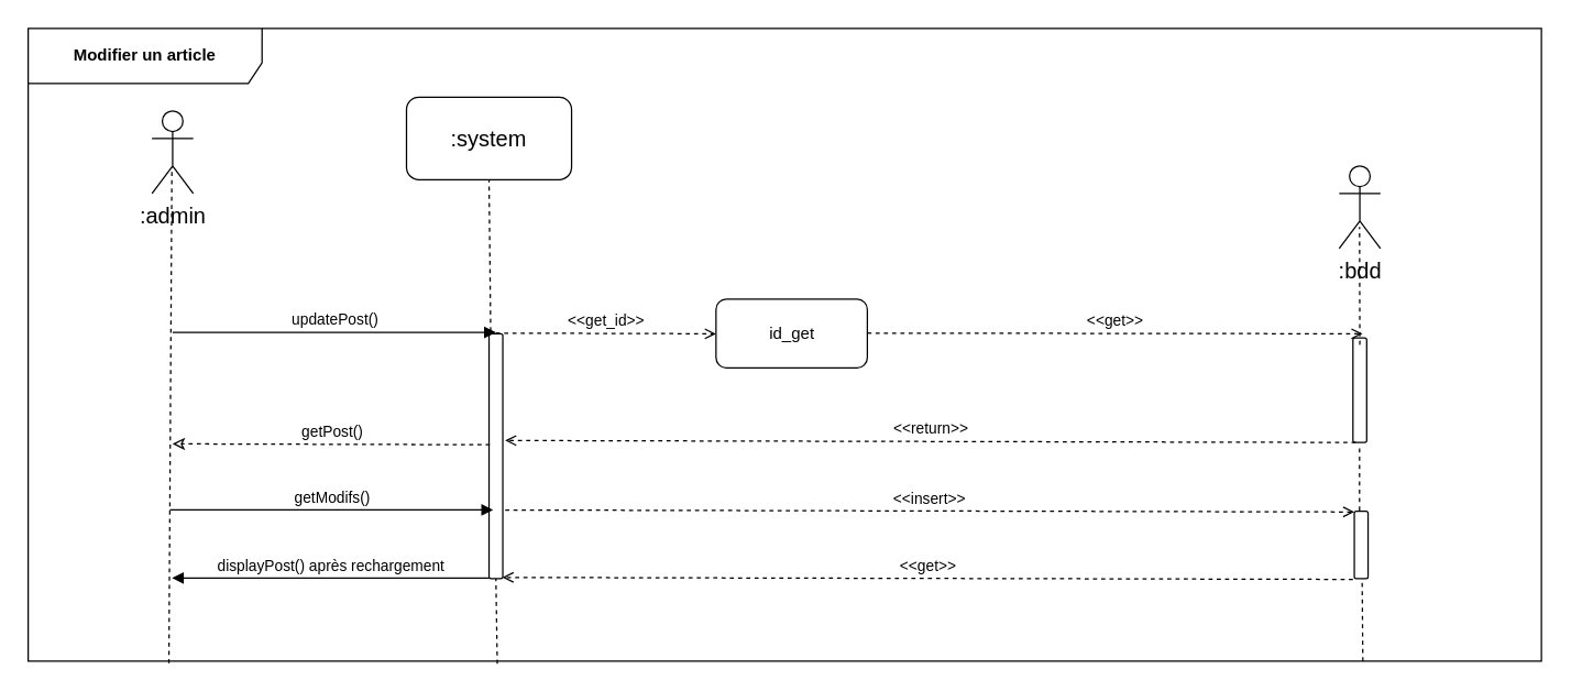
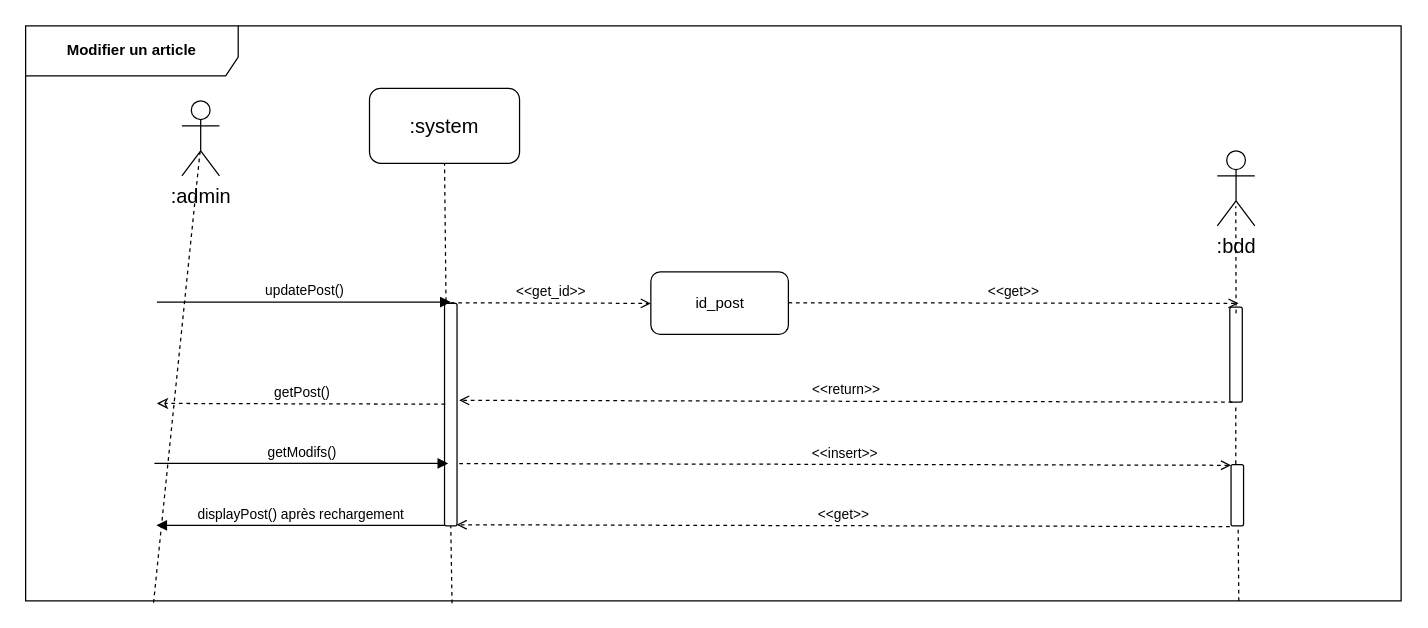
  <mxCell id="0" />
  <mxCell id="1" parent="0" />
  <mxCell id="2" value="Modifier un article" style="shape=umlFrame;whiteSpace=wrap;html=1;width=170;height=40;fontStyle=1;labelBackgroundColor=#ffffff;labelBorderColor=none;gradientColor=none;swimlaneFillColor=none;shadow=0;strokeColor=#000000;" vertex="1" parent="1"><mxGeometry x="20" y="20" width="1100" height="460" as="geometry" /></mxCell>
- <mxCell id="3" value=":admin" style="shape=umlActor;verticalLabelPosition=bottom;labelBackgroundColor=#ffffff;verticalAlign=top;html=1;shadow=0;strokeColor=#000000;gradientColor=none;fontSize=16;align=center;" vertex="1" parent="1"><mxGeometry x="110" y="80" width="30" height="60" as="geometry" /></mxCell>
+ <mxCell id="3" value=":admin" style="shape=umlActor;verticalLabelPosition=bottom;labelBackgroundColor=#ffffff;verticalAlign=top;html=1;shadow=0;strokeColor=#000000;gradientColor=none;fontSize=16;align=center;" vertex="1" parent="1"><mxGeometry x="145" y="80" width="30" height="60" as="geometry" /></mxCell>
  <mxCell id="4" value=":system" style="rounded=1;whiteSpace=wrap;html=1;shadow=0;labelBackgroundColor=#ffffff;strokeColor=#000000;gradientColor=none;fontSize=16;align=center;" vertex="1" parent="1"><mxGeometry x="295" y="70" width="120" height="60" as="geometry" /></mxCell>
  <mxCell id="5" value="" style="endArrow=none;dashed=1;html=1;fontSize=16;entryX=0.482;entryY=0.683;entryDx=0;entryDy=0;entryPerimeter=0;exitX=0.093;exitY=1.003;exitDx=0;exitDy=0;exitPerimeter=0;" edge="1" parent="1" source="2" target="3"><mxGeometry width="50" height="50" relative="1" as="geometry"><mxPoint x="124" y="482" as="sourcePoint" /><mxPoint x="70" y="500" as="targetPoint" /></mxGeometry></mxCell>
  <mxCell id="6" value="" style="endArrow=none;dashed=1;html=1;fontSize=16;entryX=0.5;entryY=1;entryDx=0;entryDy=0;exitX=0.31;exitY=1;exitDx=0;exitDy=0;exitPerimeter=0;" edge="1" parent="1" source="10" target="4"><mxGeometry width="50" height="50" relative="1" as="geometry"><mxPoint x="131.2" y="532.88" as="sourcePoint" /><mxPoint x="360" y="181" as="targetPoint" /></mxGeometry></mxCell>
  <mxCell id="7" value=":bdd" style="shape=umlActor;verticalLabelPosition=bottom;labelBackgroundColor=#ffffff;verticalAlign=top;html=1;shadow=0;strokeColor=#000000;gradientColor=none;fontSize=16;align=center;" vertex="1" parent="1"><mxGeometry x="973" y="120" width="30" height="60" as="geometry" /></mxCell>
- <mxCell id="8" value="id_get" style="html=1;gradientColor=none;rounded=1;" vertex="1" parent="1"><mxGeometry x="520" y="216.794" width="110" height="50" as="geometry" /></mxCell>
+ <mxCell id="8" value="id_post" style="html=1;gradientColor=none;rounded=1;" vertex="1" parent="1"><mxGeometry x="520" y="216.794" width="110" height="50" as="geometry" /></mxCell>
  <mxCell id="9" value="&amp;lt;&amp;lt;get_id&amp;gt;&amp;gt;" style="html=1;verticalAlign=bottom;endArrow=open;fontSize=11;dashed=1;endFill=0;" edge="1" parent="1"><mxGeometry width="80" relative="1" as="geometry"><mxPoint x="360" y="241.5" as="sourcePoint" /><mxPoint x="520" y="242" as="targetPoint" /></mxGeometry></mxCell>
  <mxCell id="10" value="" style="html=1;points=[];perimeter=orthogonalPerimeter;rounded=1;gradientColor=none;" vertex="1" parent="1"><mxGeometry x="355" y="242" width="10" height="178" as="geometry" /></mxCell>
  <mxCell id="11" value="" style="endArrow=none;dashed=1;html=1;fontSize=16;entryX=0.5;entryY=1;entryDx=0;entryDy=0;exitX=0.31;exitY=1.004;exitDx=0;exitDy=0;exitPerimeter=0;" edge="1" parent="1" source="2" target="10"><mxGeometry width="50" height="50" relative="1" as="geometry"><mxPoint x="360" y="400" as="sourcePoint" /><mxPoint x="360" y="140" as="targetPoint" /></mxGeometry></mxCell>
  <mxCell id="12" value="updatePost()" style="html=1;verticalAlign=bottom;endArrow=block;fontSize=11;" edge="1" parent="1"><mxGeometry width="80" relative="1" as="geometry"><mxPoint x="125" y="241" as="sourcePoint" /><mxPoint x="360" y="241" as="targetPoint" /></mxGeometry></mxCell>
  <mxCell id="13" value="" style="html=1;points=[];perimeter=orthogonalPerimeter;rounded=1;gradientColor=none;" vertex="1" parent="1"><mxGeometry x="983" y="245" width="10" height="76" as="geometry" /></mxCell>
  <mxCell id="14" value="&amp;lt;&amp;lt;get&amp;gt;&amp;gt;" style="html=1;verticalAlign=bottom;endArrow=open;fontSize=11;dashed=1;endFill=0;" edge="1" parent="1"><mxGeometry width="80" relative="1" as="geometry"><mxPoint x="630" y="241.5" as="sourcePoint" /><mxPoint x="990" y="242" as="targetPoint" /></mxGeometry></mxCell>
  <mxCell id="15" value="&amp;lt;&amp;lt;return&amp;gt;&amp;gt;" style="html=1;verticalAlign=bottom;endArrow=open;fontSize=11;dashed=1;endFill=0;entryX=1.168;entryY=0.713;entryDx=0;entryDy=0;entryPerimeter=0;exitX=0.146;exitY=0.999;exitDx=0;exitDy=0;exitPerimeter=0;" edge="1" parent="1"><mxGeometry width="80" relative="1" as="geometry"><mxPoint x="985" y="321" as="sourcePoint" /><mxPoint x="366.68" y="319.56" as="targetPoint" /></mxGeometry></mxCell>
  <mxCell id="16" value="getPost()" style="html=1;verticalAlign=bottom;endArrow=classic;fontSize=11;exitX=0.057;exitY=0.453;exitDx=0;exitDy=0;exitPerimeter=0;dashed=1;endFill=0;" edge="1" parent="1" source="10"><mxGeometry width="80" relative="1" as="geometry"><mxPoint x="135" y="251" as="sourcePoint" /><mxPoint x="125" y="322" as="targetPoint" /></mxGeometry></mxCell>
  <mxCell id="17" value="" style="endArrow=none;dashed=1;html=1;fontSize=16;entryX=0.493;entryY=0.739;entryDx=0;entryDy=0;entryPerimeter=0;" edge="1" parent="1" target="7"><mxGeometry width="50" height="50" relative="1" as="geometry"><mxPoint x="988" y="250" as="sourcePoint" /><mxPoint x="370" y="150" as="targetPoint" /></mxGeometry></mxCell>
  <mxCell id="18" value="getModifs()" style="html=1;verticalAlign=bottom;endArrow=block;fontSize=11;" edge="1" parent="1"><mxGeometry width="80" relative="1" as="geometry"><mxPoint x="123" y="370" as="sourcePoint" /><mxPoint x="358" y="370" as="targetPoint" /></mxGeometry></mxCell>
  <mxCell id="19" value="" style="endArrow=none;dashed=1;html=1;fontSize=16;entryX=0.556;entryY=0.739;entryDx=0;entryDy=0;entryPerimeter=0;exitX=0.882;exitY=1;exitDx=0;exitDy=0;exitPerimeter=0;" edge="1" parent="1" source="2" target="20"><mxGeometry width="50" height="50" relative="1" as="geometry"><mxPoint x="990.2" y="530" as="sourcePoint" /><mxPoint x="988.56" y="301.164" as="targetPoint" /></mxGeometry></mxCell>
  <mxCell id="20" value="" style="html=1;points=[];perimeter=orthogonalPerimeter;rounded=1;gradientColor=none;" vertex="1" parent="1"><mxGeometry x="984" y="371" width="10" height="49" as="geometry" /></mxCell>
  <mxCell id="21" value="&amp;lt;&amp;lt;insert&amp;gt;&amp;gt;" style="html=1;verticalAlign=bottom;endArrow=none;fontSize=11;dashed=1;endFill=0;entryX=1.168;entryY=0.713;entryDx=0;entryDy=0;entryPerimeter=0;exitX=0.146;exitY=0.999;exitDx=0;exitDy=0;exitPerimeter=0;startArrow=open;startFill=0;" edge="1" parent="1"><mxGeometry width="80" relative="1" as="geometry"><mxPoint x="984" y="371.5" as="sourcePoint" /><mxPoint x="365.68" y="370.06" as="targetPoint" /></mxGeometry></mxCell>
  <mxCell id="22" value="" style="endArrow=none;dashed=1;html=1;entryX=0.479;entryY=1.037;entryDx=0;entryDy=0;entryPerimeter=0;exitX=0.379;exitY=-0.013;exitDx=0;exitDy=0;exitPerimeter=0;" edge="1" parent="1" source="20" target="13"><mxGeometry width="50" height="50" relative="1" as="geometry"><mxPoint x="20" y="610" as="sourcePoint" /><mxPoint x="70" y="560" as="targetPoint" /></mxGeometry></mxCell>
  <mxCell id="23" value="&amp;lt;&amp;lt;get&amp;gt;&amp;gt;" style="html=1;verticalAlign=bottom;endArrow=open;fontSize=11;dashed=1;endFill=0;entryX=1.168;entryY=0.713;entryDx=0;entryDy=0;entryPerimeter=0;exitX=0.146;exitY=0.999;exitDx=0;exitDy=0;exitPerimeter=0;startArrow=none;startFill=0;" edge="1" parent="1"><mxGeometry width="80" relative="1" as="geometry"><mxPoint x="983" y="420.5" as="sourcePoint" /><mxPoint x="364.68" y="419.06" as="targetPoint" /></mxGeometry></mxCell>
  <mxCell id="24" value="displayPost() après rechargement" style="html=1;verticalAlign=bottom;endArrow=block;fontSize=11;exitX=0.057;exitY=0.667;exitDx=0;exitDy=0;exitPerimeter=0;" edge="1" parent="1"><mxGeometry width="80" relative="1" as="geometry"><mxPoint x="355.07" y="419.54" as="sourcePoint" /><mxPoint x="124.5" y="419.5" as="targetPoint" /></mxGeometry></mxCell>
